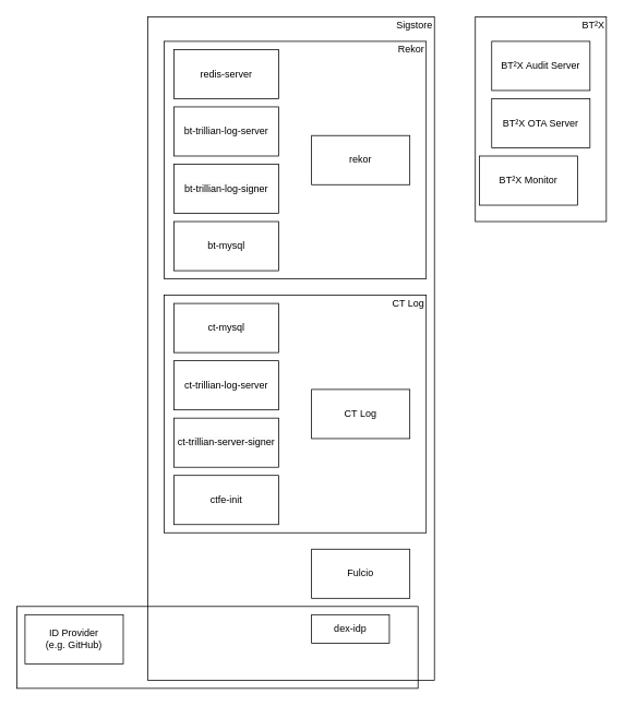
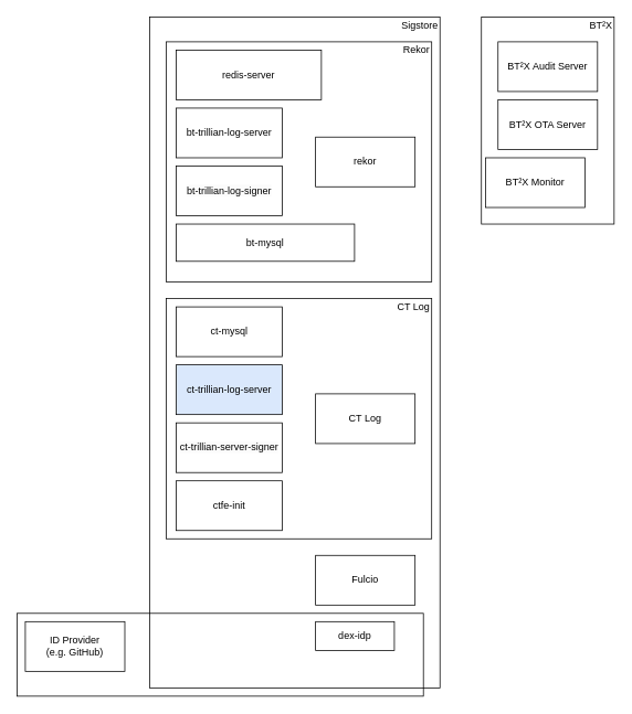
  <mxCell id="0" />
  <mxCell id="1" parent="0" />
  <mxCell id="2" value="" style="rounded=0;whiteSpace=wrap;html=1;fillColor=none;" vertex="1" parent="1"><mxGeometry x="180" y="20" width="350" height="810" as="geometry" /></mxCell>
  <mxCell id="3" value="" style="rounded=0;whiteSpace=wrap;html=1;fillColor=none;" vertex="1" parent="1"><mxGeometry x="200" y="360" width="320" height="290" as="geometry" /></mxCell>
  <mxCell id="4" value="" style="rounded=0;whiteSpace=wrap;html=1;fillColor=none;" vertex="1" parent="1"><mxGeometry x="200" y="50" width="320" height="290" as="geometry" /></mxCell>
  <mxCell id="5" value="rekor" style="rounded=0;whiteSpace=wrap;html=1;" vertex="1" parent="1"><mxGeometry x="380" y="165" width="120" height="60" as="geometry" /></mxCell>
  <mxCell id="6" value="Fulcio" style="rounded=0;whiteSpace=wrap;html=1;" vertex="1" parent="1"><mxGeometry x="380" y="670" width="120" height="60" as="geometry" /></mxCell>
  <mxCell id="7" value="CT Log" style="rounded=0;whiteSpace=wrap;html=1;" vertex="1" parent="1"><mxGeometry x="380" y="475" width="120" height="60" as="geometry" /></mxCell>
  <mxCell id="8" value="dex-idp" style="rounded=0;whiteSpace=wrap;html=1;" vertex="1" parent="1"><mxGeometry x="380" y="750" width="95" height="35" as="geometry" /></mxCell>
  <mxCell id="9" value="BT²X Audit Server" style="rounded=0;whiteSpace=wrap;html=1;" vertex="1" parent="1"><mxGeometry x="600" y="50" width="120" height="60" as="geometry" /></mxCell>
  <mxCell id="10" value="BT²X OTA Server" style="rounded=0;whiteSpace=wrap;html=1;" vertex="1" parent="1"><mxGeometry x="600" y="120" width="120" height="60" as="geometry" /></mxCell>
  <mxCell id="11" value="BT²X Monitor" style="rounded=0;whiteSpace=wrap;html=1;" vertex="1" parent="1"><mxGeometry x="585" y="190" width="120" height="60" as="geometry" /></mxCell>
  <mxCell id="12" value="ID Provider&lt;br&gt;(e.g. GitHub)" style="rounded=0;whiteSpace=wrap;html=1;" vertex="1" parent="1"><mxGeometry x="30" y="750" width="120" height="60" as="geometry" /></mxCell>
  <mxCell id="13" value="ctfe-init" style="rounded=0;whiteSpace=wrap;html=1;" vertex="1" parent="1"><mxGeometry x="212" y="580" width="128" height="60" as="geometry" /></mxCell>
- <mxCell id="14" value="ct-trillian-log-server" style="rounded=0;whiteSpace=wrap;html=1;" vertex="1" parent="1"><mxGeometry x="212" y="440" width="128" height="60" as="geometry" /></mxCell>
+ <mxCell id="14" value="ct-trillian-log-server" style="rounded=0;whiteSpace=wrap;html=1;fillColor=#dae8fc;" vertex="1" parent="1"><mxGeometry x="212" y="440" width="128" height="60" as="geometry" /></mxCell>
  <mxCell id="15" value="&lt;span style=&quot;color: rgb(0, 0, 0); font-family: Helvetica; font-size: 12px; font-style: normal; font-variant-ligatures: normal; font-variant-caps: normal; font-weight: 400; letter-spacing: normal; orphans: 2; text-align: center; text-indent: 0px; text-transform: none; widows: 2; word-spacing: 0px; -webkit-text-stroke-width: 0px; white-space: normal; background-color: rgb(251, 251, 251); text-decoration-thickness: initial; text-decoration-style: initial; text-decoration-color: initial; display: inline !important; float: none;&quot;&gt;ct-trillian-server-signer&lt;/span&gt;" style="rounded=0;whiteSpace=wrap;html=1;" vertex="1" parent="1"><mxGeometry x="212" y="510" width="128" height="60" as="geometry" /></mxCell>
  <mxCell id="16" value="bt-trillian-log-server" style="rounded=0;whiteSpace=wrap;html=1;" vertex="1" parent="1"><mxGeometry x="212" y="130" width="128" height="60" as="geometry" /></mxCell>
  <mxCell id="17" value="&lt;span style=&quot;color: rgb(0, 0, 0); font-family: Helvetica; font-size: 12px; font-style: normal; font-variant-ligatures: normal; font-variant-caps: normal; font-weight: 400; letter-spacing: normal; orphans: 2; text-align: center; text-indent: 0px; text-transform: none; widows: 2; word-spacing: 0px; -webkit-text-stroke-width: 0px; white-space: normal; background-color: rgb(251, 251, 251); text-decoration-thickness: initial; text-decoration-style: initial; text-decoration-color: initial; display: inline !important; float: none;&quot;&gt;bt-trillian-log-signer&lt;/span&gt;" style="rounded=0;whiteSpace=wrap;html=1;" vertex="1" parent="1"><mxGeometry x="212" y="200" width="128" height="60" as="geometry" /></mxCell>
- <mxCell id="18" value="redis-server" style="rounded=0;whiteSpace=wrap;html=1;" vertex="1" parent="1"><mxGeometry x="212" y="60" width="128" height="60" as="geometry" /></mxCell>
+ <mxCell id="18" value="redis-server" style="rounded=0;whiteSpace=wrap;html=1;" vertex="1" parent="1"><mxGeometry x="212" y="60" width="175" height="60" as="geometry" /></mxCell>
  <mxCell id="19" value="ct-mysql" style="rounded=0;whiteSpace=wrap;html=1;" vertex="1" parent="1"><mxGeometry x="212" y="370" width="128" height="60" as="geometry" /></mxCell>
- <mxCell id="20" value="bt-mysql" style="rounded=0;whiteSpace=wrap;html=1;" vertex="1" parent="1"><mxGeometry x="212" y="270" width="128" height="60" as="geometry" /></mxCell>
+ <mxCell id="20" value="bt-mysql" style="rounded=0;whiteSpace=wrap;html=1;" vertex="1" parent="1"><mxGeometry x="212" y="270" width="215" height="45" as="geometry" /></mxCell>
  <mxCell id="21" value="Rekor" style="text;html=1;align=right;verticalAlign=middle;whiteSpace=wrap;rounded=0;" vertex="1" parent="1"><mxGeometry x="460" y="50" width="60" height="20" as="geometry" /></mxCell>
  <mxCell id="22" value="CT Log" style="text;html=1;align=right;verticalAlign=middle;whiteSpace=wrap;rounded=0;" vertex="1" parent="1"><mxGeometry x="460" y="360" width="60" height="20" as="geometry" /></mxCell>
  <mxCell id="23" value="" style="rounded=0;whiteSpace=wrap;html=1;fillColor=none;" vertex="1" parent="1"><mxGeometry x="580" y="20" width="160" height="250" as="geometry" /></mxCell>
  <mxCell id="24" value="Sigstore" style="text;html=1;align=right;verticalAlign=middle;whiteSpace=wrap;rounded=0;" vertex="1" parent="1"><mxGeometry x="470" y="20" width="60" height="20" as="geometry" /></mxCell>
  <mxCell id="25" value="BT²X" style="text;html=1;align=right;verticalAlign=middle;whiteSpace=wrap;rounded=0;" vertex="1" parent="1"><mxGeometry x="690" y="20" width="50" height="20" as="geometry" /></mxCell>
  <mxCell id="26" value="" style="rounded=0;whiteSpace=wrap;html=1;fillColor=none;" vertex="1" parent="1"><mxGeometry x="20" y="740" width="490" height="100" as="geometry" /></mxCell>
